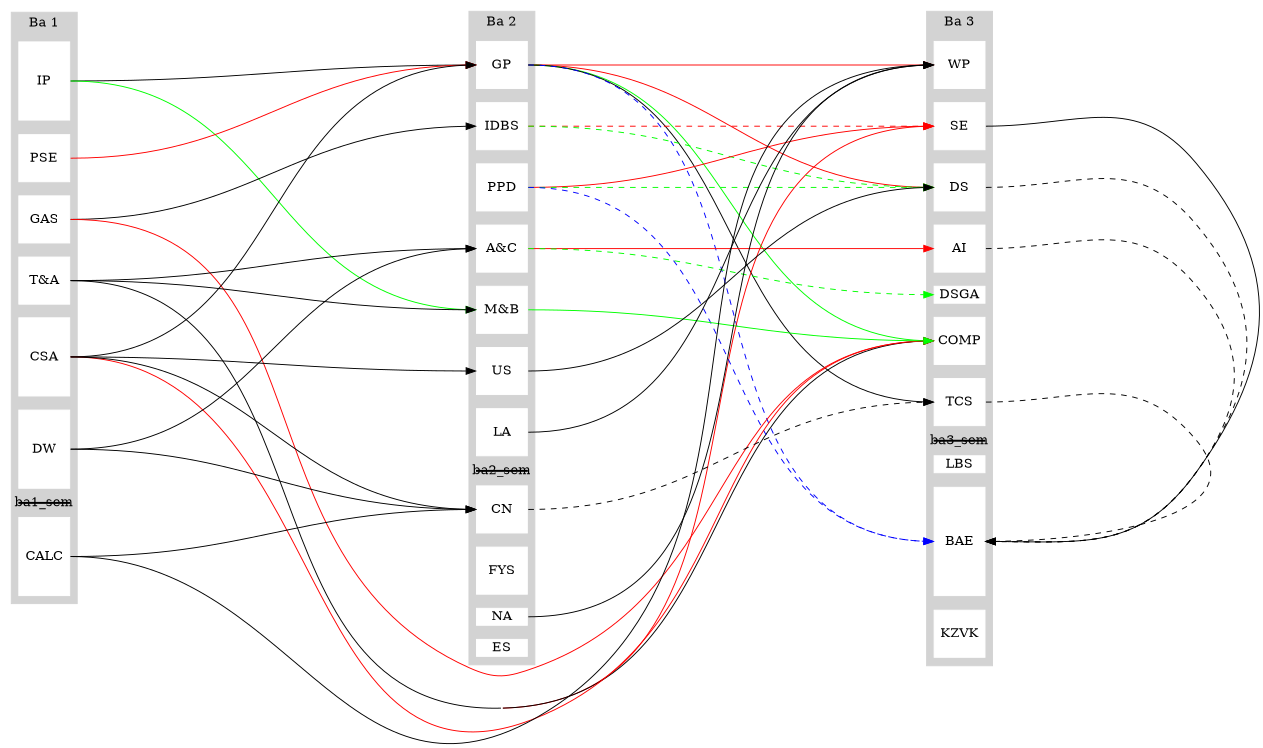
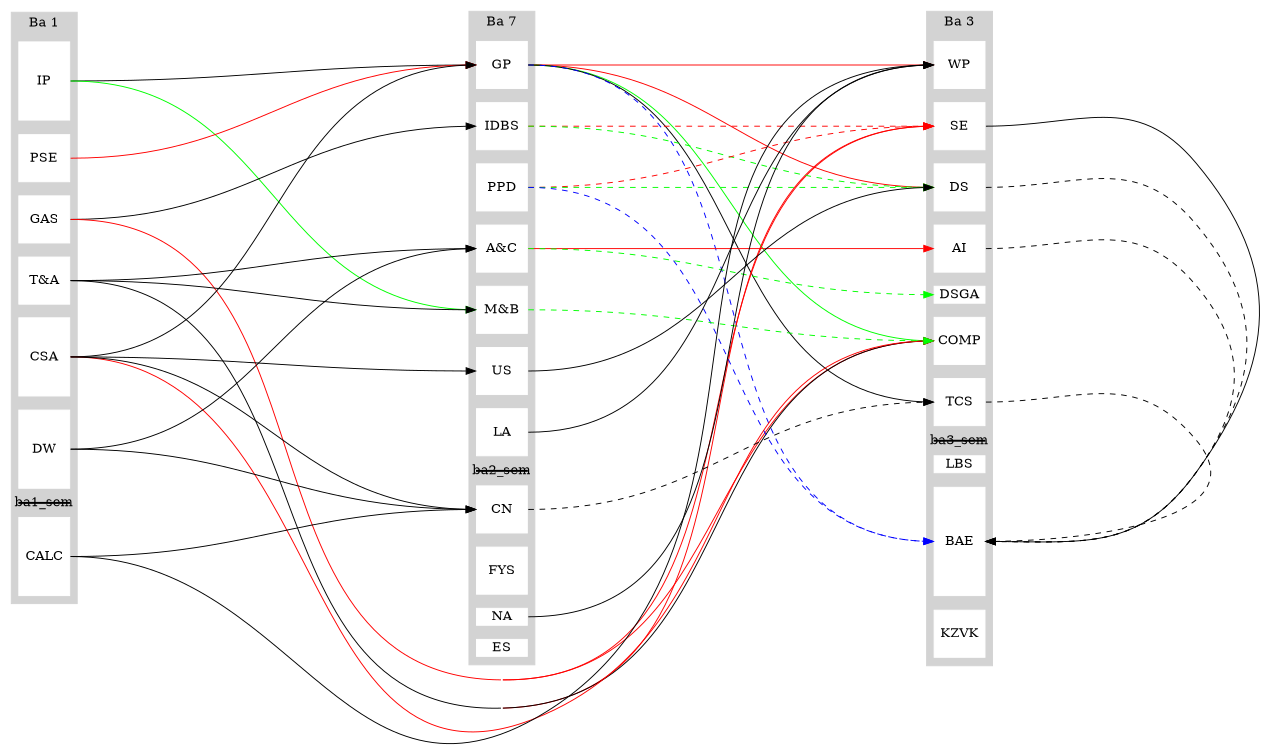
  digraph {
    concentrate=true
    nodesep=0.2
    rankdir=LR
    ranksep=6
    splines=true
    node [color=white fixedsize=true shape=record style=filled]
    edge [constraint=false headport=w tailport=e]
    IP [height=1.15]
    GP [height=0.7]
    WP [height=0.7]
    PSE [height=0.7]
    GAS [height=0.7]
    SE [height=0.7]
    n7 [height=0.7 label="T&A"]
    IDBS [height=0.7]
    PPD [height=0.7]
    DS [height=0.7]
    n11 [height=0.7 label="A&C"]
    AI [height=0.7]
    DSGA [height=0.25]
    CSA [height=1.15]
    COMP [height=0.7]
    n16 [height=0.7 label="M&B"]
    DW [height=1.15]
    ba1_sem [color=black height=0]
    CALC [height=1.15]
    US [height=0.7]
    LA [height=0.7]
    ba2_sem [color=black height=0]
    CN [height=0.7]
    FYS [height=0.7]
    NA [height=0.25]
    ES [height=0.25]
    TCS [height=0.7]
    ba3_sem [color=black height=0]
    LBS [height=0.25]
    BAE [height=1.6]
    KZVK [height=0.7]
    subgraph sub_1 {
      IP
      GP
      WP
    }
    subgraph sub_2 {
      GP
      PSE
    }
    subgraph sub_3 {
      GP
      WP
    }
    subgraph sub_4 {
      GAS
      SE
      n7
      IDBS
      PPD
    }
    subgraph sub_5 {
      GP
      DS
    }
    subgraph sub_6 {
      IDBS
      PPD
      DS
    }
    subgraph sub_7 {
      n11
      AI
    }
    subgraph sub_8 {
      n11
      DSGA
    }
    subgraph sub_9 {
      GAS
      n7
      CSA
      COMP
    }
    subgraph sub_10 {
      GP
      COMP
      n16
    }
    subgraph cluster_11 {
      color=lightgrey
      label="Ba 1"
      style=filled
      IP
      PSE
      GAS
      n7
      CSA
      DW
      ba1_sem
      CALC
    }
    subgraph cluster_12 {
      color=lightgrey
-     label="Ba 2"
+     label="Ba 7"
      style=filled
      GP
      IDBS
      PPD
      n11
      n16
      US
      LA
      ba2_sem
      CN
      FYS
      NA
      ES
    }
    subgraph cluster_13 {
      color=lightgrey
      fixedsize=true
      height=200
      label="Ba 3"
      style=filled
      WP
      SE
      DS
      AI
      DSGA
      COMP
      TCS
      ba3_sem
      LBS
      BAE
      KZVK
    }
    IP -> GP [constraint=true headport=nw style=invis tailport=ne]
    IP -> GP
    IP -> n16 [color=green]
    GP -> WP [constraint=true headport=nw style=invis tailport=ne]
    GP -> WP [color=red]
    GP -> DS [color=red]
    GP -> COMP [color=green]
    GP -> TCS
    GP -> BAE [color=blue style=dashed]
    PSE -> GP [color=red]
+   GAS -> SE [color=red]
    GAS -> IDBS
    GAS -> COMP [color=red]
    SE -> BAE [headport=e style=solid]
    n7 -> SE [color=red]
    n7 -> n11
    n7 -> COMP [color=black]
    n7 -> n16
    IDBS -> SE [color=red style=dashed]
    IDBS -> PPD [headport=e style=dashed]
    IDBS -> DS [color=green style=dashed]
-   PPD -> SE [color=red style=solid]
+   PPD -> SE [color=red style=dashed]
    PPD -> DS [color=green style=dashed]
    PPD -> BAE [color=blue style=dashed]
    DS -> BAE [headport=e style=dashed]
    n11 -> AI [color=red]
    n11 -> DSGA [color=green style=dashed]
    AI -> BAE [headport=e style=dashed]
    CSA -> GP
    CSA -> COMP [color=red]
    CSA -> US
    CSA -> CN
-   n16 -> COMP [color=green]
+   n16 -> COMP [color=green style=dashed]
    DW -> n11
    DW -> CN
    CALC -> WP
    CALC -> CN
    US -> DS
    LA -> WP
    CN -> TCS [style=dashed]
    NA -> WP
    TCS -> BAE [headport=e style=dashed]
  }
